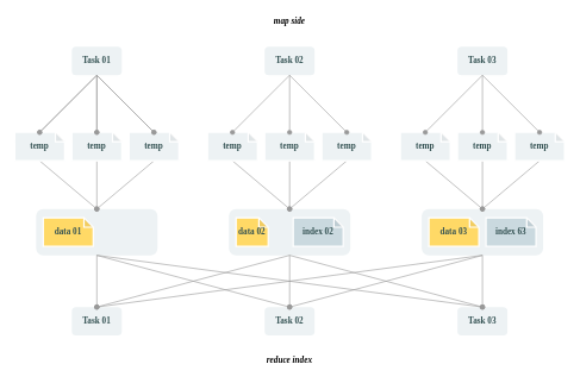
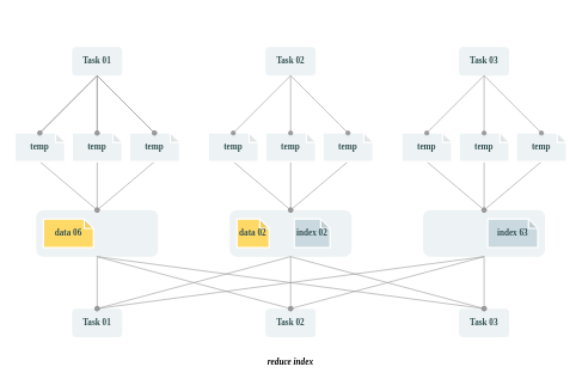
  <mxCell id="0" />
  <mxCell id="1" parent="0" />
  <mxCell id="2" value="" style="group;rounded=1;" vertex="1" connectable="0" parent="1"><mxGeometry x="320" y="292.5" width="170" height="65" as="geometry" /></mxCell>
  <mxCell id="3" value="" style="whiteSpace=wrap;html=1;fontColor=#FFFFFF;strokeColor=none;fillColor=#EDF2F4;rounded=1;" vertex="1" parent="2"><mxGeometry width="170" height="65" as="geometry" /></mxCell>
  <mxCell id="4" value="&lt;b&gt;&lt;font color=&quot;#345253&quot;&gt;data 02&lt;/font&gt;&lt;/b&gt;" style="shape=note;whiteSpace=wrap;html=1;backgroundOutline=1;darkOpacity=0.05;fontFamily=Tahoma;fontColor=#FFFFFF;strokeWidth=2;size=13;strokeColor=#FFFFFF;fillColor=#FFD966;rounded=1;" vertex="1" parent="2"><mxGeometry x="10" y="12.5" width="45" height="40" as="geometry" /></mxCell>
- <mxCell id="5" value="&lt;b&gt;&lt;font color=&quot;#345253&quot;&gt;index 02&lt;/font&gt;&lt;/b&gt;" style="shape=note;whiteSpace=wrap;html=1;backgroundOutline=1;darkOpacity=0.05;fontFamily=Tahoma;fontColor=#FFFFFF;strokeColor=#FFFFFF;strokeWidth=2;size=13;fillColor=#CAD9DF;rounded=1;" vertex="1" parent="2"><mxGeometry x="90" y="12.5" width="70" height="40" as="geometry" /></mxCell>
+ <mxCell id="5" value="&lt;b&gt;&lt;font color=&quot;#345253&quot;&gt;index 02&lt;/font&gt;&lt;/b&gt;" style="shape=note;whiteSpace=wrap;html=1;backgroundOutline=1;darkOpacity=0.05;fontFamily=Tahoma;fontColor=#FFFFFF;strokeColor=#FFFFFF;strokeWidth=2;size=13;fillColor=#CAD9DF;rounded=1;" vertex="1" parent="2"><mxGeometry x="90" y="12.5" width="50" height="40" as="geometry" /></mxCell>
  <mxCell id="6" value="" style="group;rounded=1;" vertex="1" connectable="0" parent="1"><mxGeometry x="50" y="292.5" width="170" height="65" as="geometry" /></mxCell>
  <mxCell id="7" value="" style="whiteSpace=wrap;html=1;fontColor=#FFFFFF;strokeColor=none;fillColor=#EDF2F4;rounded=1;" vertex="1" parent="6"><mxGeometry width="170" height="65" as="geometry" /></mxCell>
- <mxCell id="8" value="&lt;b&gt;&lt;font color=&quot;#345253&quot;&gt;data 01&lt;/font&gt;&lt;/b&gt;" style="shape=note;whiteSpace=wrap;html=1;backgroundOutline=1;darkOpacity=0.05;fontFamily=Tahoma;fontColor=#FFFFFF;strokeWidth=2;size=13;strokeColor=#FFFFFF;fillColor=#FFD966;rounded=1;" vertex="1" parent="6"><mxGeometry x="10" y="12.5" width="70" height="40" as="geometry" /></mxCell>
+ <mxCell id="8" value="&lt;b&gt;&lt;font color=&quot;#345253&quot;&gt;data 06&lt;/font&gt;&lt;/b&gt;" style="shape=note;whiteSpace=wrap;html=1;backgroundOutline=1;darkOpacity=0.05;fontFamily=Tahoma;fontColor=#FFFFFF;strokeWidth=2;size=13;strokeColor=#FFFFFF;fillColor=#FFD966;rounded=1;" vertex="1" parent="6"><mxGeometry x="10" y="12.5" width="70" height="40" as="geometry" /></mxCell>
  <mxCell id="9" value="&lt;span style=&quot;color: rgb(52 , 82 , 83) ; font-family: &amp;#34;tahoma&amp;#34; ; font-weight: 700&quot;&gt;Task 01&lt;/span&gt;" style="whiteSpace=wrap;html=1;dashed=1;fontFamily=Verdana;fontColor=#FFFFFF;strokeColor=none;fillColor=#EDF2F4;rounded=1;" parent="1" vertex="1"><mxGeometry x="100" y="430" width="70" height="40" as="geometry" /></mxCell>
  <mxCell id="10" value="" style="group;rounded=1;" vertex="1" connectable="0" parent="1"><mxGeometry x="590" y="292.5" width="170" height="65" as="geometry" /></mxCell>
  <mxCell id="11" value="" style="whiteSpace=wrap;html=1;fontColor=#FFFFFF;strokeColor=none;fillColor=#EDF2F4;rounded=1;" vertex="1" parent="10"><mxGeometry width="170" height="65" as="geometry" /></mxCell>
- <mxCell id="12" value="&lt;b&gt;&lt;font color=&quot;#345253&quot;&gt;data 03&lt;/font&gt;&lt;/b&gt;" style="shape=note;whiteSpace=wrap;html=1;backgroundOutline=1;darkOpacity=0.05;fontFamily=Tahoma;fontColor=#FFFFFF;strokeWidth=2;size=13;strokeColor=#FFFFFF;fillColor=#FFD966;rounded=1;" vertex="1" parent="10"><mxGeometry x="10" y="12.5" width="70" height="40" as="geometry" /></mxCell>
  <mxCell id="13" value="&lt;b&gt;&lt;font color=&quot;#345253&quot;&gt;index 63&lt;/font&gt;&lt;/b&gt;" style="shape=note;whiteSpace=wrap;html=1;backgroundOutline=1;darkOpacity=0.05;fontFamily=Tahoma;fontColor=#FFFFFF;strokeColor=#FFFFFF;strokeWidth=2;size=13;fillColor=#CAD9DF;rounded=1;" vertex="1" parent="10"><mxGeometry x="90" y="12.5" width="70" height="40" as="geometry" /></mxCell>
  <mxCell id="14" value="&lt;font color=&quot;#345253&quot;&gt;Task 01&lt;/font&gt;" style="whiteSpace=wrap;html=1;dashed=1;fontFamily=Tahoma;fontColor=#FFFFFF;strokeColor=none;fillColor=#EDF2F4;fontStyle=1;rounded=1;" parent="1" vertex="1"><mxGeometry x="100" y="65" width="70" height="40" as="geometry" /></mxCell>
  <mxCell id="15" value="&lt;span style=&quot;color: rgb(52 , 82 , 83) ; font-family: &amp;#34;tahoma&amp;#34; ; font-weight: 700&quot;&gt;Task 02&lt;/span&gt;" style="whiteSpace=wrap;html=1;dashed=1;fontFamily=Verdana;fontColor=#FFFFFF;strokeColor=none;fillColor=#EDF2F4;rounded=1;" parent="1" vertex="1"><mxGeometry x="370" y="65" width="70" height="40" as="geometry" /></mxCell>
  <mxCell id="16" value="&lt;span style=&quot;color: rgb(52 , 82 , 83) ; font-family: &amp;#34;tahoma&amp;#34; ; font-weight: 700&quot;&gt;Task 03&lt;/span&gt;" style="whiteSpace=wrap;html=1;dashed=1;fontFamily=Verdana;fontColor=#FFFFFF;strokeColor=none;fillColor=#EDF2F4;rounded=1;" parent="1" vertex="1"><mxGeometry x="640" y="65" width="70" height="40" as="geometry" /></mxCell>
- <mxCell id="17" value="&lt;font color=&quot;#000000&quot;&gt;&lt;b&gt;&lt;i&gt;map side&lt;/i&gt;&lt;/b&gt;&lt;/font&gt;" style="text;html=1;strokeColor=none;fillColor=none;align=center;verticalAlign=middle;whiteSpace=wrap;fontFamily=Tahoma;fontColor=#FFFFFF;rounded=1;" parent="1" vertex="1"><mxGeometry x="355" y="20" width="100" height="20" as="geometry" /></mxCell>
  <mxCell id="18" value="&lt;font color=&quot;#000000&quot;&gt;&lt;b&gt;&lt;i&gt;reduce index&lt;/i&gt;&lt;/b&gt;&lt;/font&gt;" style="text;html=1;strokeColor=none;fillColor=none;align=center;verticalAlign=middle;whiteSpace=wrap;fontFamily=Tahoma;fontColor=#FFFFFF;rounded=1;" parent="1" vertex="1"><mxGeometry x="355" y="495" width="100" height="20" as="geometry" /></mxCell>
  <mxCell id="19" value="&lt;span style=&quot;color: rgb(52 , 82 , 83) ; font-family: &amp;#34;tahoma&amp;#34; ; font-weight: 700&quot;&gt;Task 02&lt;/span&gt;" style="whiteSpace=wrap;html=1;dashed=1;fontFamily=Verdana;fontColor=#FFFFFF;strokeColor=none;fillColor=#EDF2F4;rounded=1;" vertex="1" parent="1"><mxGeometry x="370" y="430" width="70" height="40" as="geometry" /></mxCell>
  <mxCell id="20" value="&lt;span style=&quot;color: rgb(52 , 82 , 83) ; font-family: &amp;#34;tahoma&amp;#34; ; font-weight: 700&quot;&gt;Task 03&lt;/span&gt;" style="whiteSpace=wrap;html=1;dashed=1;fontFamily=Verdana;fontColor=#FFFFFF;strokeColor=none;fillColor=#EDF2F4;rounded=1;" vertex="1" parent="1"><mxGeometry x="640" y="430" width="70" height="40" as="geometry" /></mxCell>
  <mxCell id="21" style="edgeStyle=none;orthogonalLoop=1;jettySize=auto;html=1;exitX=0.5;exitY=1;exitDx=0;exitDy=0;exitPerimeter=0;entryX=0.5;entryY=0;entryDx=0;entryDy=0;fontColor=#000000;endArrow=oval;endFill=1;strokeColor=#999999;" edge="1" parent="1" source="22" target="3"><mxGeometry relative="1" as="geometry" /></mxCell>
  <mxCell id="22" value="&lt;b&gt;&lt;font color=&quot;#345253&quot;&gt;temp&lt;/font&gt;&lt;/b&gt;" style="shape=note;whiteSpace=wrap;html=1;backgroundOutline=1;darkOpacity=0.05;fontFamily=Tahoma;fontColor=#FFFFFF;strokeColor=#FFFFFF;strokeWidth=2;fillColor=#EDF2F4;size=13;rounded=1;" vertex="1" parent="1"><mxGeometry x="370" y="185" width="70" height="40" as="geometry" /></mxCell>
  <mxCell id="23" style="edgeStyle=none;orthogonalLoop=1;jettySize=auto;html=1;exitX=0.5;exitY=1;exitDx=0;exitDy=0;exitPerimeter=0;entryX=0.5;entryY=0;entryDx=0;entryDy=0;fontColor=#000000;endArrow=oval;endFill=1;strokeColor=#999999;" edge="1" parent="1" source="24" target="3"><mxGeometry relative="1" as="geometry" /></mxCell>
  <mxCell id="24" value="&lt;b&gt;&lt;font color=&quot;#345253&quot;&gt;temp&lt;/font&gt;&lt;/b&gt;" style="shape=note;whiteSpace=wrap;html=1;backgroundOutline=1;darkOpacity=0.05;fontFamily=Tahoma;fontColor=#FFFFFF;strokeColor=#FFFFFF;strokeWidth=2;fillColor=#EDF2F4;size=13;rounded=1;" vertex="1" parent="1"><mxGeometry x="450" y="185" width="70" height="40" as="geometry" /></mxCell>
  <mxCell id="25" style="edgeStyle=none;orthogonalLoop=1;jettySize=auto;html=1;exitX=0.5;exitY=1;exitDx=0;exitDy=0;exitPerimeter=0;entryX=0.5;entryY=0;entryDx=0;entryDy=0;fontColor=#000000;endArrow=oval;endFill=1;strokeColor=#999999;" edge="1" parent="1" source="26" target="3"><mxGeometry relative="1" as="geometry" /></mxCell>
  <mxCell id="26" value="&lt;b&gt;&lt;font color=&quot;#345253&quot;&gt;temp&lt;/font&gt;&lt;/b&gt;" style="shape=note;whiteSpace=wrap;html=1;backgroundOutline=1;darkOpacity=0.05;fontFamily=Tahoma;fontColor=#FFFFFF;strokeColor=#FFFFFF;strokeWidth=2;fillColor=#EDF2F4;size=13;rounded=1;" vertex="1" parent="1"><mxGeometry x="290" y="185" width="70" height="40" as="geometry" /></mxCell>
  <mxCell id="27" style="edgeStyle=none;orthogonalLoop=1;jettySize=auto;html=1;entryX=0.5;entryY=0;entryDx=0;entryDy=0;fontColor=#000000;endArrow=oval;endFill=1;strokeColor=#999999;" edge="1" parent="1" source="28" target="7"><mxGeometry relative="1" as="geometry" /></mxCell>
  <mxCell id="28" value="&lt;b&gt;&lt;font color=&quot;#345253&quot;&gt;temp&lt;/font&gt;&lt;/b&gt;" style="shape=note;whiteSpace=wrap;html=1;backgroundOutline=1;darkOpacity=0.05;fontFamily=Tahoma;fontColor=#FFFFFF;strokeColor=#FFFFFF;strokeWidth=2;fillColor=#EDF2F4;size=13;rounded=1;" parent="1" vertex="1"><mxGeometry x="100" y="185" width="70" height="40" as="geometry" /></mxCell>
  <mxCell id="29" style="edgeStyle=none;orthogonalLoop=1;jettySize=auto;html=1;exitX=0.5;exitY=1;exitDx=0;exitDy=0;exitPerimeter=0;entryX=0.5;entryY=0;entryDx=0;entryDy=0;fontColor=#000000;endArrow=oval;endFill=1;strokeColor=#999999;" edge="1" parent="1" source="30" target="7"><mxGeometry relative="1" as="geometry" /></mxCell>
  <mxCell id="30" value="&lt;b&gt;&lt;font color=&quot;#345253&quot;&gt;temp&lt;/font&gt;&lt;/b&gt;" style="shape=note;whiteSpace=wrap;html=1;backgroundOutline=1;darkOpacity=0.05;fontFamily=Tahoma;fontColor=#FFFFFF;strokeColor=#FFFFFF;strokeWidth=2;fillColor=#EDF2F4;size=13;rounded=1;" parent="1" vertex="1"><mxGeometry x="180" y="185" width="70" height="40" as="geometry" /></mxCell>
  <mxCell id="31" style="edgeStyle=none;orthogonalLoop=1;jettySize=auto;html=1;exitX=0.5;exitY=1;exitDx=0;exitDy=0;exitPerimeter=0;entryX=0.5;entryY=0;entryDx=0;entryDy=0;fontColor=#000000;endArrow=oval;endFill=1;strokeColor=#999999;" edge="1" parent="1" source="32" target="7"><mxGeometry relative="1" as="geometry" /></mxCell>
  <mxCell id="32" value="&lt;b&gt;&lt;font color=&quot;#345253&quot;&gt;temp&lt;/font&gt;&lt;/b&gt;" style="shape=note;whiteSpace=wrap;html=1;backgroundOutline=1;darkOpacity=0.05;fontFamily=Tahoma;fontColor=#FFFFFF;strokeColor=#FFFFFF;strokeWidth=2;fillColor=#EDF2F4;size=13;rounded=1;" vertex="1" parent="1"><mxGeometry x="20" y="185" width="70" height="40" as="geometry" /></mxCell>
  <mxCell id="33" style="edgeStyle=none;orthogonalLoop=1;jettySize=auto;html=1;exitX=0.5;exitY=1;exitDx=0;exitDy=0;exitPerimeter=0;fontColor=#000000;endArrow=oval;endFill=1;strokeColor=#999999;" edge="1" parent="1" source="34" target="11"><mxGeometry relative="1" as="geometry" /></mxCell>
  <mxCell id="34" value="&lt;b&gt;&lt;font color=&quot;#345253&quot;&gt;temp&lt;/font&gt;&lt;/b&gt;" style="shape=note;whiteSpace=wrap;html=1;backgroundOutline=1;darkOpacity=0.05;fontFamily=Tahoma;fontColor=#FFFFFF;strokeColor=#FFFFFF;strokeWidth=2;fillColor=#EDF2F4;size=13;rounded=1;" vertex="1" parent="1"><mxGeometry x="640" y="185" width="70" height="40" as="geometry" /></mxCell>
  <mxCell id="35" style="edgeStyle=none;orthogonalLoop=1;jettySize=auto;html=1;exitX=0.5;exitY=1;exitDx=0;exitDy=0;exitPerimeter=0;entryX=0.5;entryY=0;entryDx=0;entryDy=0;fontColor=#000000;endArrow=oval;endFill=1;strokeColor=#999999;" edge="1" parent="1" source="36" target="11"><mxGeometry relative="1" as="geometry" /></mxCell>
  <mxCell id="36" value="&lt;b&gt;&lt;font color=&quot;#345253&quot;&gt;temp&lt;/font&gt;&lt;/b&gt;" style="shape=note;whiteSpace=wrap;html=1;backgroundOutline=1;darkOpacity=0.05;fontFamily=Tahoma;fontColor=#FFFFFF;strokeColor=#FFFFFF;strokeWidth=2;fillColor=#EDF2F4;size=13;rounded=1;" vertex="1" parent="1"><mxGeometry x="720" y="185" width="70" height="40" as="geometry" /></mxCell>
  <mxCell id="37" style="edgeStyle=none;orthogonalLoop=1;jettySize=auto;html=1;exitX=0.5;exitY=1;exitDx=0;exitDy=0;exitPerimeter=0;entryX=0.5;entryY=0;entryDx=0;entryDy=0;fontColor=#000000;endArrow=oval;endFill=1;strokeColor=#999999;" edge="1" parent="1" source="38" target="11"><mxGeometry relative="1" as="geometry" /></mxCell>
  <mxCell id="38" value="&lt;b&gt;&lt;font color=&quot;#345253&quot;&gt;temp&lt;/font&gt;&lt;/b&gt;" style="shape=note;whiteSpace=wrap;html=1;backgroundOutline=1;darkOpacity=0.05;fontFamily=Tahoma;fontColor=#FFFFFF;strokeColor=#FFFFFF;strokeWidth=2;fillColor=#EDF2F4;size=13;rounded=1;" vertex="1" parent="1"><mxGeometry x="560" y="185" width="70" height="40" as="geometry" /></mxCell>
  <mxCell id="39" style="orthogonalLoop=1;jettySize=auto;html=1;entryX=0.5;entryY=0;entryDx=0;entryDy=0;entryPerimeter=0;exitX=0.5;exitY=1;exitDx=0;exitDy=0;endArrow=oval;endFill=1;strokeColor=#999999;" edge="1" parent="1" source="14" target="32"><mxGeometry relative="1" as="geometry" /></mxCell>
  <mxCell id="40" style="edgeStyle=none;orthogonalLoop=1;jettySize=auto;html=1;entryX=0.5;entryY=0;entryDx=0;entryDy=0;entryPerimeter=0;endArrow=oval;endFill=1;strokeColor=#999999;" edge="1" parent="1" source="14" target="28"><mxGeometry relative="1" as="geometry" /></mxCell>
  <mxCell id="41" style="edgeStyle=none;orthogonalLoop=1;jettySize=auto;html=1;exitX=0.5;exitY=1;exitDx=0;exitDy=0;entryX=0.5;entryY=0;entryDx=0;entryDy=0;entryPerimeter=0;endArrow=oval;endFill=1;strokeColor=#999999;" edge="1" parent="1" source="14" target="30"><mxGeometry relative="1" as="geometry" /></mxCell>
  <mxCell id="42" style="edgeStyle=none;orthogonalLoop=1;jettySize=auto;html=1;exitX=0.5;exitY=1;exitDx=0;exitDy=0;entryX=0.5;entryY=0;entryDx=0;entryDy=0;entryPerimeter=0;endArrow=oval;endFill=1;strokeColor=#999999;" edge="1" parent="1" source="15" target="26"><mxGeometry relative="1" as="geometry" /></mxCell>
  <mxCell id="43" style="edgeStyle=none;orthogonalLoop=1;jettySize=auto;html=1;exitX=0.5;exitY=1;exitDx=0;exitDy=0;entryX=0.5;entryY=0;entryDx=0;entryDy=0;entryPerimeter=0;endArrow=oval;endFill=1;strokeColor=#999999;" edge="1" parent="1" source="15" target="22"><mxGeometry relative="1" as="geometry" /></mxCell>
  <mxCell id="44" style="edgeStyle=none;orthogonalLoop=1;jettySize=auto;html=1;exitX=0.5;exitY=1;exitDx=0;exitDy=0;entryX=0.5;entryY=0;entryDx=0;entryDy=0;entryPerimeter=0;endArrow=oval;endFill=1;strokeColor=#999999;" edge="1" parent="1" source="15" target="24"><mxGeometry relative="1" as="geometry" /></mxCell>
  <mxCell id="45" style="edgeStyle=none;orthogonalLoop=1;jettySize=auto;html=1;exitX=0.5;exitY=1;exitDx=0;exitDy=0;entryX=0.5;entryY=0;entryDx=0;entryDy=0;entryPerimeter=0;endArrow=oval;endFill=1;strokeColor=#999999;" edge="1" parent="1" source="16" target="38"><mxGeometry relative="1" as="geometry" /></mxCell>
  <mxCell id="46" style="edgeStyle=none;orthogonalLoop=1;jettySize=auto;html=1;exitX=0.5;exitY=1;exitDx=0;exitDy=0;entryX=0.5;entryY=0;entryDx=0;entryDy=0;entryPerimeter=0;endArrow=oval;endFill=1;strokeColor=#999999;" edge="1" parent="1" source="16" target="34"><mxGeometry relative="1" as="geometry" /></mxCell>
  <mxCell id="47" style="edgeStyle=none;orthogonalLoop=1;jettySize=auto;html=1;exitX=0.5;exitY=1;exitDx=0;exitDy=0;entryX=0.5;entryY=0;entryDx=0;entryDy=0;entryPerimeter=0;endArrow=oval;endFill=1;strokeColor=#999999;" edge="1" parent="1" source="16" target="36"><mxGeometry relative="1" as="geometry" /></mxCell>
  <mxCell id="48" style="orthogonalLoop=1;jettySize=auto;html=1;entryX=0.5;entryY=0;entryDx=0;entryDy=0;entryPerimeter=0;exitX=0.5;exitY=1;exitDx=0;exitDy=0;endArrow=oval;endFill=1;strokeColor=#999999;" edge="1" parent="1"><mxGeometry relative="1" as="geometry"><mxPoint x="135" y="105" as="sourcePoint" /><mxPoint x="55" y="185" as="targetPoint" /></mxGeometry></mxCell>
  <mxCell id="49" style="edgeStyle=none;orthogonalLoop=1;jettySize=auto;html=1;entryX=0.5;entryY=0;entryDx=0;entryDy=0;entryPerimeter=0;endArrow=oval;endFill=1;strokeColor=#999999;" edge="1" parent="1"><mxGeometry relative="1" as="geometry"><mxPoint x="135" y="105" as="sourcePoint" /><mxPoint x="135" y="185" as="targetPoint" /></mxGeometry></mxCell>
  <mxCell id="50" style="edgeStyle=none;orthogonalLoop=1;jettySize=auto;html=1;exitX=0.5;exitY=1;exitDx=0;exitDy=0;entryX=0.5;entryY=0;entryDx=0;entryDy=0;entryPerimeter=0;endArrow=oval;endFill=1;strokeColor=#999999;" edge="1" parent="1"><mxGeometry relative="1" as="geometry"><mxPoint x="135" y="105" as="sourcePoint" /><mxPoint x="215" y="185" as="targetPoint" /></mxGeometry></mxCell>
  <mxCell id="51" style="edgeStyle=none;orthogonalLoop=1;jettySize=auto;html=1;entryX=0.5;entryY=0;entryDx=0;entryDy=0;fontColor=#000000;endArrow=oval;endFill=1;strokeColor=#999999;" edge="1" parent="1" source="7" target="9"><mxGeometry relative="1" as="geometry" /></mxCell>
  <mxCell id="52" style="edgeStyle=none;orthogonalLoop=1;jettySize=auto;html=1;exitX=0.5;exitY=1;exitDx=0;exitDy=0;entryX=0.5;entryY=0;entryDx=0;entryDy=0;fontColor=#000000;endArrow=oval;endFill=1;strokeColor=#999999;" edge="1" parent="1" source="3" target="9"><mxGeometry relative="1" as="geometry" /></mxCell>
  <mxCell id="53" style="edgeStyle=none;orthogonalLoop=1;jettySize=auto;html=1;exitX=0.5;exitY=1;exitDx=0;exitDy=0;entryX=0.5;entryY=0;entryDx=0;entryDy=0;fontColor=#000000;endArrow=oval;endFill=1;strokeColor=#999999;" edge="1" parent="1" source="11" target="9"><mxGeometry relative="1" as="geometry" /></mxCell>
  <mxCell id="54" style="edgeStyle=none;orthogonalLoop=1;jettySize=auto;html=1;exitX=0.5;exitY=1;exitDx=0;exitDy=0;entryX=0.5;entryY=0;entryDx=0;entryDy=0;fontColor=#000000;endArrow=oval;endFill=1;strokeColor=#999999;" edge="1" parent="1" source="7" target="19"><mxGeometry relative="1" as="geometry" /></mxCell>
  <mxCell id="55" style="edgeStyle=none;orthogonalLoop=1;jettySize=auto;html=1;exitX=0.5;exitY=1;exitDx=0;exitDy=0;entryX=0.5;entryY=0;entryDx=0;entryDy=0;fontColor=#000000;endArrow=oval;endFill=1;strokeColor=#999999;" edge="1" parent="1" source="3" target="19"><mxGeometry relative="1" as="geometry" /></mxCell>
  <mxCell id="56" style="edgeStyle=none;orthogonalLoop=1;jettySize=auto;html=1;exitX=0.5;exitY=1;exitDx=0;exitDy=0;entryX=0.5;entryY=0;entryDx=0;entryDy=0;fontColor=#000000;endArrow=oval;endFill=1;strokeColor=#999999;" edge="1" parent="1" source="11" target="19"><mxGeometry relative="1" as="geometry" /></mxCell>
  <mxCell id="57" style="edgeStyle=none;orthogonalLoop=1;jettySize=auto;html=1;exitX=0.5;exitY=1;exitDx=0;exitDy=0;entryX=0.5;entryY=0;entryDx=0;entryDy=0;fontColor=#000000;endArrow=oval;endFill=1;strokeColor=#999999;" edge="1" parent="1" source="7" target="20"><mxGeometry relative="1" as="geometry" /></mxCell>
  <mxCell id="58" style="edgeStyle=none;orthogonalLoop=1;jettySize=auto;html=1;exitX=0.5;exitY=1;exitDx=0;exitDy=0;entryX=0.5;entryY=0;entryDx=0;entryDy=0;fontColor=#000000;endArrow=oval;endFill=1;strokeColor=#999999;" edge="1" parent="1" source="3" target="20"><mxGeometry relative="1" as="geometry" /></mxCell>
  <mxCell id="59" style="edgeStyle=none;orthogonalLoop=1;jettySize=auto;html=1;entryX=0.5;entryY=0;entryDx=0;entryDy=0;fontColor=#000000;endArrow=oval;endFill=1;strokeColor=#999999;" edge="1" parent="1" source="11" target="20"><mxGeometry relative="1" as="geometry" /></mxCell>
